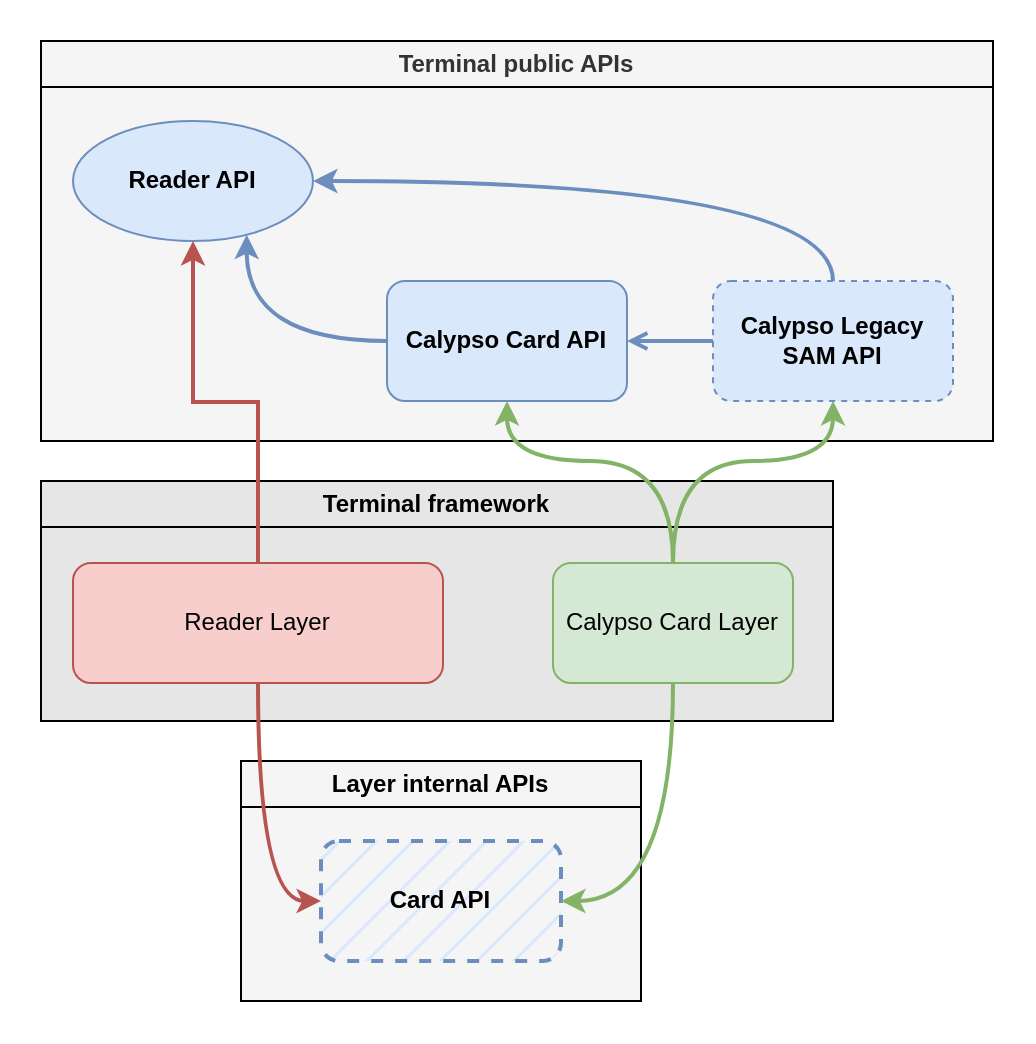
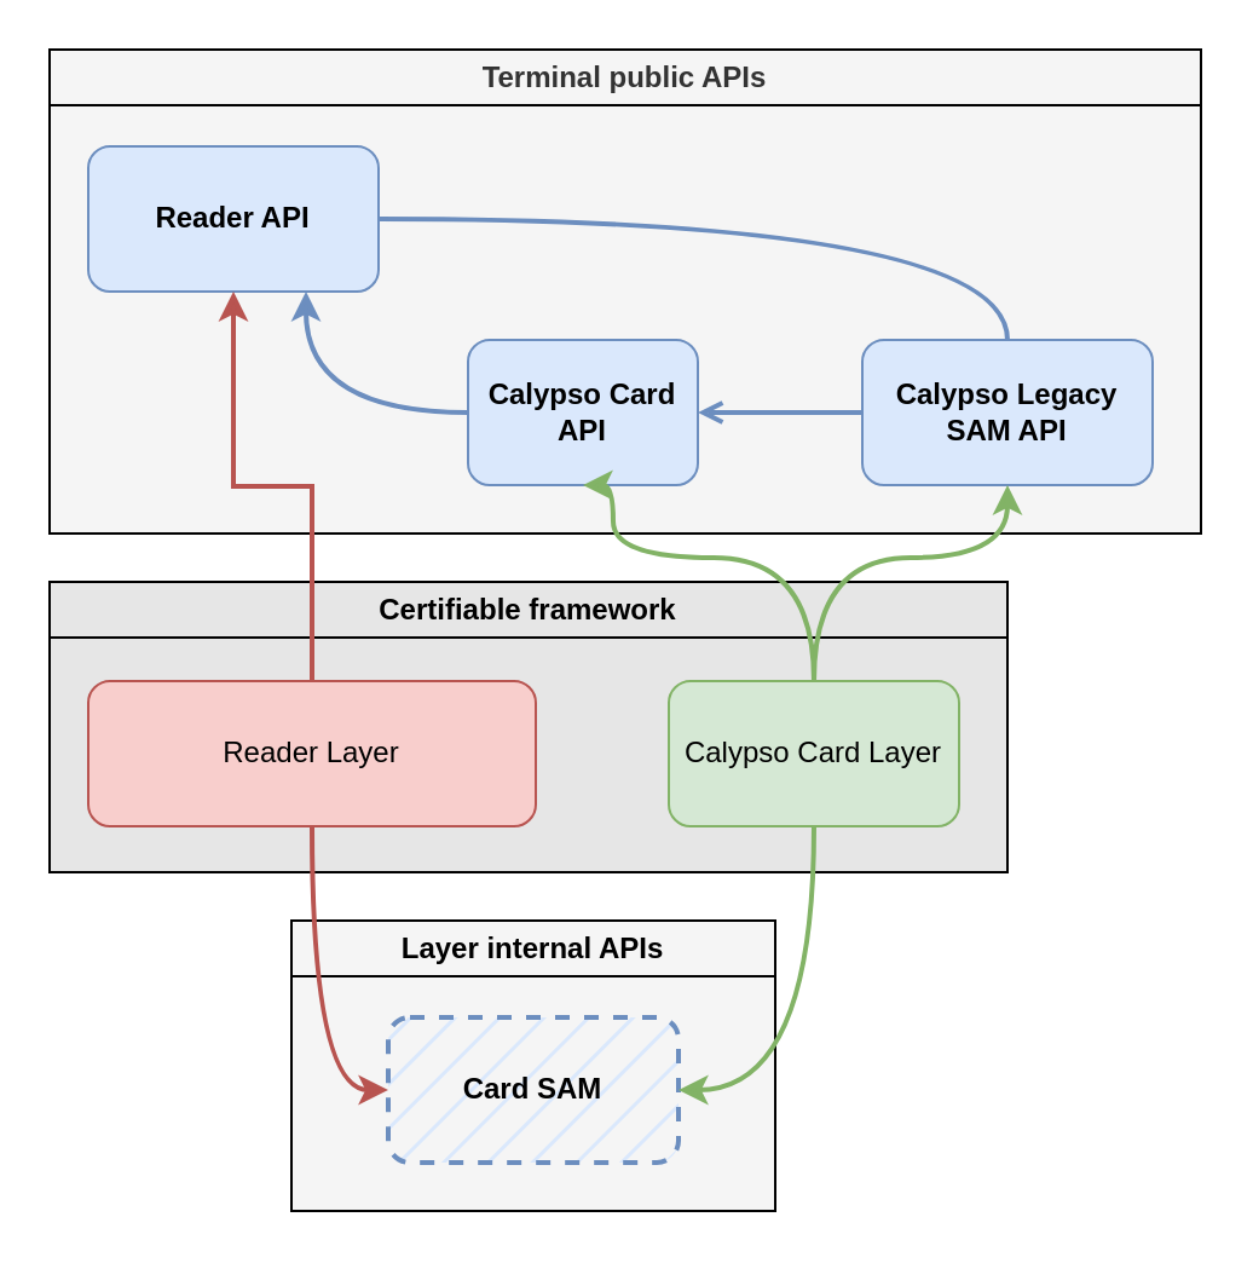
  <mxCell id="0" />
  <mxCell id="1" parent="0" />
  <mxCell id="2" value="Terminal public APIs" style="swimlane;whiteSpace=wrap;html=1;fillColor=#f5f5f5;fontColor=#333333;strokeColor=#000000;fillStyle=auto;swimlaneFillColor=#F5F5F5;" parent="1" vertex="1"><mxGeometry x="20" y="20" width="476" height="200" as="geometry"><mxRectangle x="314" y="10" width="160" height="30" as="alternateBounds" /></mxGeometry></mxCell>
- <mxCell id="3" value="Reader API" style="ellipse;whiteSpace=wrap;html=1;fillColor=#dae8fc;strokeColor=#6c8ebf;fontStyle=1;" parent="2" vertex="1"><mxGeometry x="16" y="40" width="120" height="60" as="geometry" /></mxCell>
+ <mxCell id="3" value="Reader API" style="rounded=1;whiteSpace=wrap;html=1;fillColor=#dae8fc;strokeColor=#6c8ebf;fontStyle=1" parent="2" vertex="1"><mxGeometry x="16" y="40" width="120" height="60" as="geometry" /></mxCell>
  <mxCell id="4" style="edgeStyle=orthogonalEdgeStyle;rounded=0;orthogonalLoop=1;jettySize=auto;html=1;exitX=0;exitY=0.5;exitDx=0;exitDy=0;entryX=1;entryY=0.5;entryDx=0;entryDy=0;fillColor=#dae8fc;strokeColor=#6c8ebf;strokeWidth=2;endArrow=open;" parent="2" source="6" target="8" edge="1"><mxGeometry relative="1" as="geometry" /></mxCell>
- <mxCell id="5" style="edgeStyle=orthogonalEdgeStyle;orthogonalLoop=1;jettySize=auto;html=1;entryX=1;entryY=0.5;entryDx=0;entryDy=0;exitX=0.5;exitY=0;exitDx=0;exitDy=0;curved=1;fillColor=#dae8fc;strokeColor=#6c8ebf;strokeWidth=2;" parent="2" source="6" target="3" edge="1"><mxGeometry relative="1" as="geometry" /></mxCell>
- <mxCell id="6" value="Calypso Legacy SAM API" style="rounded=1;whiteSpace=wrap;html=1;fillColor=#dae8fc;strokeColor=#6c8ebf;fontStyle=1;dashed=1;" parent="2" vertex="1"><mxGeometry x="336" y="120" width="120" height="60" as="geometry" /></mxCell>
+ <mxCell id="5" style="edgeStyle=orthogonalEdgeStyle;orthogonalLoop=1;jettySize=auto;html=1;entryX=1;entryY=0.5;entryDx=0;entryDy=0;exitX=0.5;exitY=0;exitDx=0;exitDy=0;curved=1;fillColor=#dae8fc;strokeColor=#6c8ebf;strokeWidth=2;endArrow=none;" parent="2" source="6" target="3" edge="1"><mxGeometry relative="1" as="geometry" /></mxCell>
+ <mxCell id="6" value="Calypso Legacy SAM API" style="rounded=1;whiteSpace=wrap;html=1;fillColor=#dae8fc;strokeColor=#6c8ebf;fontStyle=1" parent="2" vertex="1"><mxGeometry x="336" y="120" width="120" height="60" as="geometry" /></mxCell>
  <mxCell id="7" style="edgeStyle=orthogonalEdgeStyle;orthogonalLoop=1;jettySize=auto;html=1;entryX=0.75;entryY=1;entryDx=0;entryDy=0;curved=1;fillColor=#dae8fc;strokeColor=#6c8ebf;strokeWidth=2;" parent="2" source="8" target="3" edge="1"><mxGeometry relative="1" as="geometry" /></mxCell>
- <mxCell id="8" value="Calypso Card API" style="rounded=1;whiteSpace=wrap;html=1;fillColor=#dae8fc;strokeColor=#6c8ebf;fontStyle=1" parent="2" vertex="1"><mxGeometry x="173" y="120" width="120" height="60" as="geometry" /></mxCell>
+ <mxCell id="8" value="Calypso Card API" style="rounded=1;whiteSpace=wrap;html=1;fillColor=#dae8fc;strokeColor=#6c8ebf;fontStyle=1" parent="2" vertex="1"><mxGeometry x="173" y="120" width="95" height="60" as="geometry" /></mxCell>
  <mxCell id="9" value="Layer internal APIs" style="swimlane;whiteSpace=wrap;html=1;fillColor=#F5F5F5;swimlaneFillColor=#F5F5F5;" parent="1" vertex="1"><mxGeometry x="120" y="380" width="200" height="120" as="geometry" /></mxCell>
- <mxCell id="10" value="Card API" style="rounded=1;whiteSpace=wrap;html=1;fillColor=#dae8fc;strokeColor=#6c8ebf;fontStyle=1;dashed=1;strokeWidth=2;fillStyle=hatch;" parent="9" vertex="1"><mxGeometry x="40" y="40" width="120" height="60" as="geometry" /></mxCell>
- <mxCell id="11" value="Terminal framework" style="swimlane;whiteSpace=wrap;html=1;fillColor=#E6E6E6;swimlaneFillColor=#E6E6E6;" parent="1" vertex="1"><mxGeometry x="20" y="240" width="396" height="120" as="geometry" /></mxCell>
+ <mxCell id="10" value="Card SAM" style="rounded=1;whiteSpace=wrap;html=1;fillColor=#dae8fc;strokeColor=#6c8ebf;fontStyle=1;dashed=1;strokeWidth=2;fillStyle=hatch;" parent="9" vertex="1"><mxGeometry x="40" y="40" width="120" height="60" as="geometry" /></mxCell>
+ <mxCell id="11" value="Certifiable framework" style="swimlane;whiteSpace=wrap;html=1;fillColor=#E6E6E6;swimlaneFillColor=#E6E6E6;" parent="1" vertex="1"><mxGeometry x="20" y="240" width="396" height="120" as="geometry" /></mxCell>
  <mxCell id="12" value="Reader Layer" style="rounded=1;whiteSpace=wrap;html=1;fillColor=#f8cecc;strokeColor=#b85450;" parent="11" vertex="1"><mxGeometry x="16" y="41" width="185" height="60" as="geometry" /></mxCell>
  <mxCell id="13" value="Calypso Card Layer" style="rounded=1;whiteSpace=wrap;html=1;fillColor=#d5e8d4;strokeColor=#82b366;" parent="11" vertex="1"><mxGeometry x="256" y="41" width="120" height="60" as="geometry" /></mxCell>
  <mxCell id="14" style="edgeStyle=orthogonalEdgeStyle;orthogonalLoop=1;jettySize=auto;html=1;entryX=0;entryY=0.5;entryDx=0;entryDy=0;curved=1;fillColor=#f8cecc;strokeColor=#b85450;strokeWidth=2;exitX=0.5;exitY=1;exitDx=0;exitDy=0;" parent="1" source="12" target="10" edge="1"><mxGeometry relative="1" as="geometry" /></mxCell>
  <mxCell id="15" style="edgeStyle=orthogonalEdgeStyle;orthogonalLoop=1;jettySize=auto;html=1;entryX=1;entryY=0.5;entryDx=0;entryDy=0;exitX=0.5;exitY=1;exitDx=0;exitDy=0;curved=1;fillColor=#d5e8d4;strokeColor=#82b366;strokeWidth=2;" parent="1" source="13" target="10" edge="1"><mxGeometry relative="1" as="geometry" /></mxCell>
  <mxCell id="16" style="edgeStyle=orthogonalEdgeStyle;rounded=0;orthogonalLoop=1;jettySize=auto;html=1;entryX=0.5;entryY=1;entryDx=0;entryDy=0;exitX=0.5;exitY=0;exitDx=0;exitDy=0;fillColor=#f8cecc;strokeColor=#b85450;strokeWidth=2;" parent="1" source="12" target="3" edge="1"><mxGeometry relative="1" as="geometry" /></mxCell>
  <mxCell id="17" style="edgeStyle=orthogonalEdgeStyle;rounded=0;orthogonalLoop=1;jettySize=auto;html=1;entryX=0.5;entryY=1;entryDx=0;entryDy=0;fillColor=#d5e8d4;strokeColor=#82b366;strokeWidth=2;curved=1;" parent="1" source="13" target="8" edge="1"><mxGeometry relative="1" as="geometry"><Array as="points"><mxPoint x="336" y="230" /><mxPoint x="253" y="230" /></Array></mxGeometry></mxCell>
  <mxCell id="18" style="edgeStyle=orthogonalEdgeStyle;orthogonalLoop=1;jettySize=auto;html=1;entryX=0.5;entryY=1;entryDx=0;entryDy=0;exitX=0.5;exitY=0;exitDx=0;exitDy=0;curved=1;fillColor=#d5e8d4;strokeColor=#82b366;strokeWidth=2;" parent="1" source="13" target="6" edge="1"><mxGeometry relative="1" as="geometry"><Array as="points"><mxPoint x="336" y="230" /><mxPoint x="416" y="230" /></Array></mxGeometry></mxCell>
